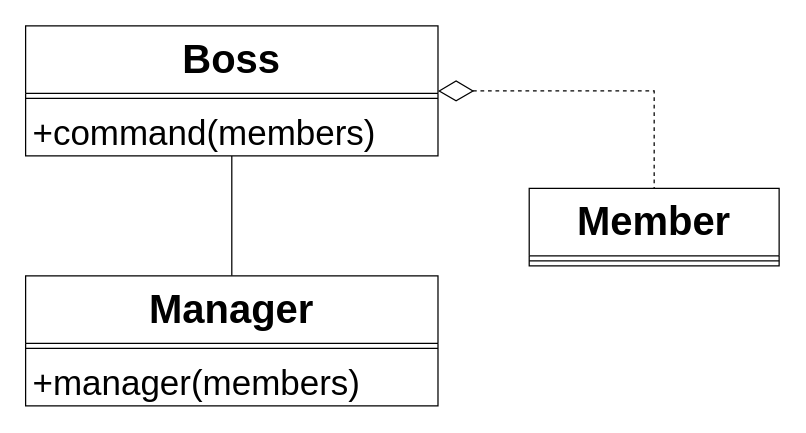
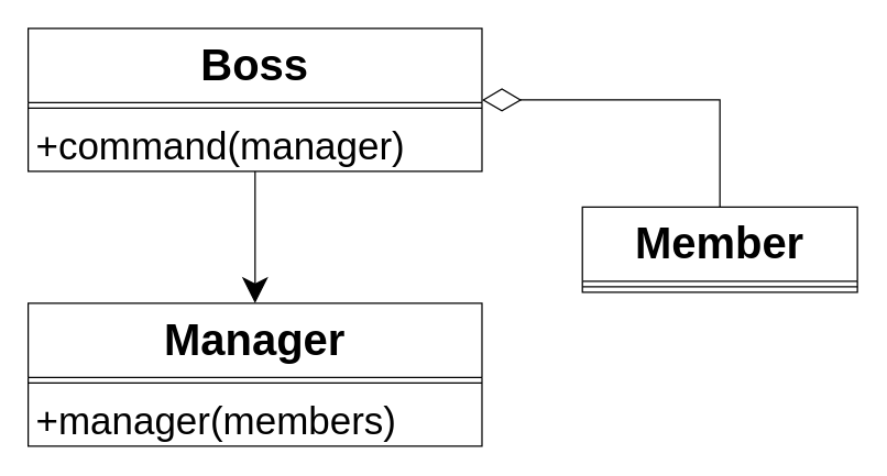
  <mxCell id="0" />
  <mxCell id="1" parent="0" />
- <mxCell id="2" style="edgeStyle=orthogonalEdgeStyle;rounded=0;orthogonalLoop=1;jettySize=auto;html=1;entryX=0.5;entryY=0;entryDx=0;entryDy=0;startArrow=diamondThin;startFill=0;endSize=26;startSize=26;endArrow=none;endFill=0;dashed=1;" parent="1" source="4" target="10" edge="1"><mxGeometry relative="1" as="geometry" /></mxCell>
- <mxCell id="3" style="edgeStyle=orthogonalEdgeStyle;rounded=0;orthogonalLoop=1;jettySize=auto;html=1;endSize=16;startSize=16;endArrow=none;" parent="1" source="4" target="7" edge="1"><mxGeometry relative="1" as="geometry" /></mxCell>
+ <mxCell id="2" style="edgeStyle=orthogonalEdgeStyle;rounded=0;orthogonalLoop=1;jettySize=auto;html=1;entryX=0.5;entryY=0;entryDx=0;entryDy=0;startArrow=diamondThin;startFill=0;endSize=26;startSize=26;endArrow=none;endFill=0;" parent="1" source="4" target="10" edge="1"><mxGeometry relative="1" as="geometry" /></mxCell>
+ <mxCell id="3" style="edgeStyle=orthogonalEdgeStyle;rounded=0;orthogonalLoop=1;jettySize=auto;html=1;endSize=16;startSize=16;" parent="1" source="4" target="7" edge="1"><mxGeometry relative="1" as="geometry" /></mxCell>
  <mxCell id="4" value="Boss" style="swimlane;fontStyle=1;align=center;verticalAlign=top;childLayout=stackLayout;horizontal=1;startSize=54;horizontalStack=0;resizeParent=1;resizeParentMax=0;resizeLast=0;collapsible=1;marginBottom=0;fontSize=32;" parent="1" vertex="1"><mxGeometry x="20" y="20" width="330" height="104" as="geometry" /></mxCell>
  <mxCell id="5" value="" style="line;strokeWidth=1;fillColor=none;align=left;verticalAlign=middle;spacingTop=-1;spacingLeft=3;spacingRight=3;rotatable=0;labelPosition=right;points=[];portConstraint=eastwest;" parent="4" vertex="1"><mxGeometry y="54" width="330" height="8" as="geometry" /></mxCell>
- <mxCell id="6" value="+command(members)&#10;" style="text;strokeColor=none;fillColor=none;align=left;verticalAlign=top;spacingLeft=4;spacingRight=4;overflow=hidden;rotatable=0;points=[[0,0.5],[1,0.5]];portConstraint=eastwest;fontSize=28;" parent="4" vertex="1"><mxGeometry y="62" width="330" height="42" as="geometry" /></mxCell>
+ <mxCell id="6" value="+command(manager)&#10;" style="text;strokeColor=none;fillColor=none;align=left;verticalAlign=top;spacingLeft=4;spacingRight=4;overflow=hidden;rotatable=0;points=[[0,0.5],[1,0.5]];portConstraint=eastwest;fontSize=28;" parent="4" vertex="1"><mxGeometry y="62" width="330" height="42" as="geometry" /></mxCell>
  <mxCell id="7" value="Manager" style="swimlane;fontStyle=1;align=center;verticalAlign=top;childLayout=stackLayout;horizontal=1;startSize=54;horizontalStack=0;resizeParent=1;resizeParentMax=0;resizeLast=0;collapsible=1;marginBottom=0;fontSize=32;" parent="1" vertex="1"><mxGeometry x="20" y="220" width="330" height="104" as="geometry" /></mxCell>
  <mxCell id="8" value="" style="line;strokeWidth=1;fillColor=none;align=left;verticalAlign=middle;spacingTop=-1;spacingLeft=3;spacingRight=3;rotatable=0;labelPosition=right;points=[];portConstraint=eastwest;" parent="7" vertex="1"><mxGeometry y="54" width="330" height="8" as="geometry" /></mxCell>
  <mxCell id="9" value="+manager(members)&#10;" style="text;strokeColor=none;fillColor=none;align=left;verticalAlign=top;spacingLeft=4;spacingRight=4;overflow=hidden;rotatable=0;points=[[0,0.5],[1,0.5]];portConstraint=eastwest;fontSize=28;" parent="7" vertex="1"><mxGeometry y="62" width="330" height="42" as="geometry" /></mxCell>
  <mxCell id="10" value="Member" style="swimlane;fontStyle=1;align=center;verticalAlign=top;childLayout=stackLayout;horizontal=1;startSize=54;horizontalStack=0;resizeParent=1;resizeParentMax=0;resizeLast=0;collapsible=1;marginBottom=0;fontSize=32;" parent="1" vertex="1"><mxGeometry x="423" y="150" width="200" height="62" as="geometry" /></mxCell>
  <mxCell id="11" value="" style="line;strokeWidth=1;fillColor=none;align=left;verticalAlign=middle;spacingTop=-1;spacingLeft=3;spacingRight=3;rotatable=0;labelPosition=right;points=[];portConstraint=eastwest;" parent="10" vertex="1"><mxGeometry y="54" width="200" height="8" as="geometry" /></mxCell>
